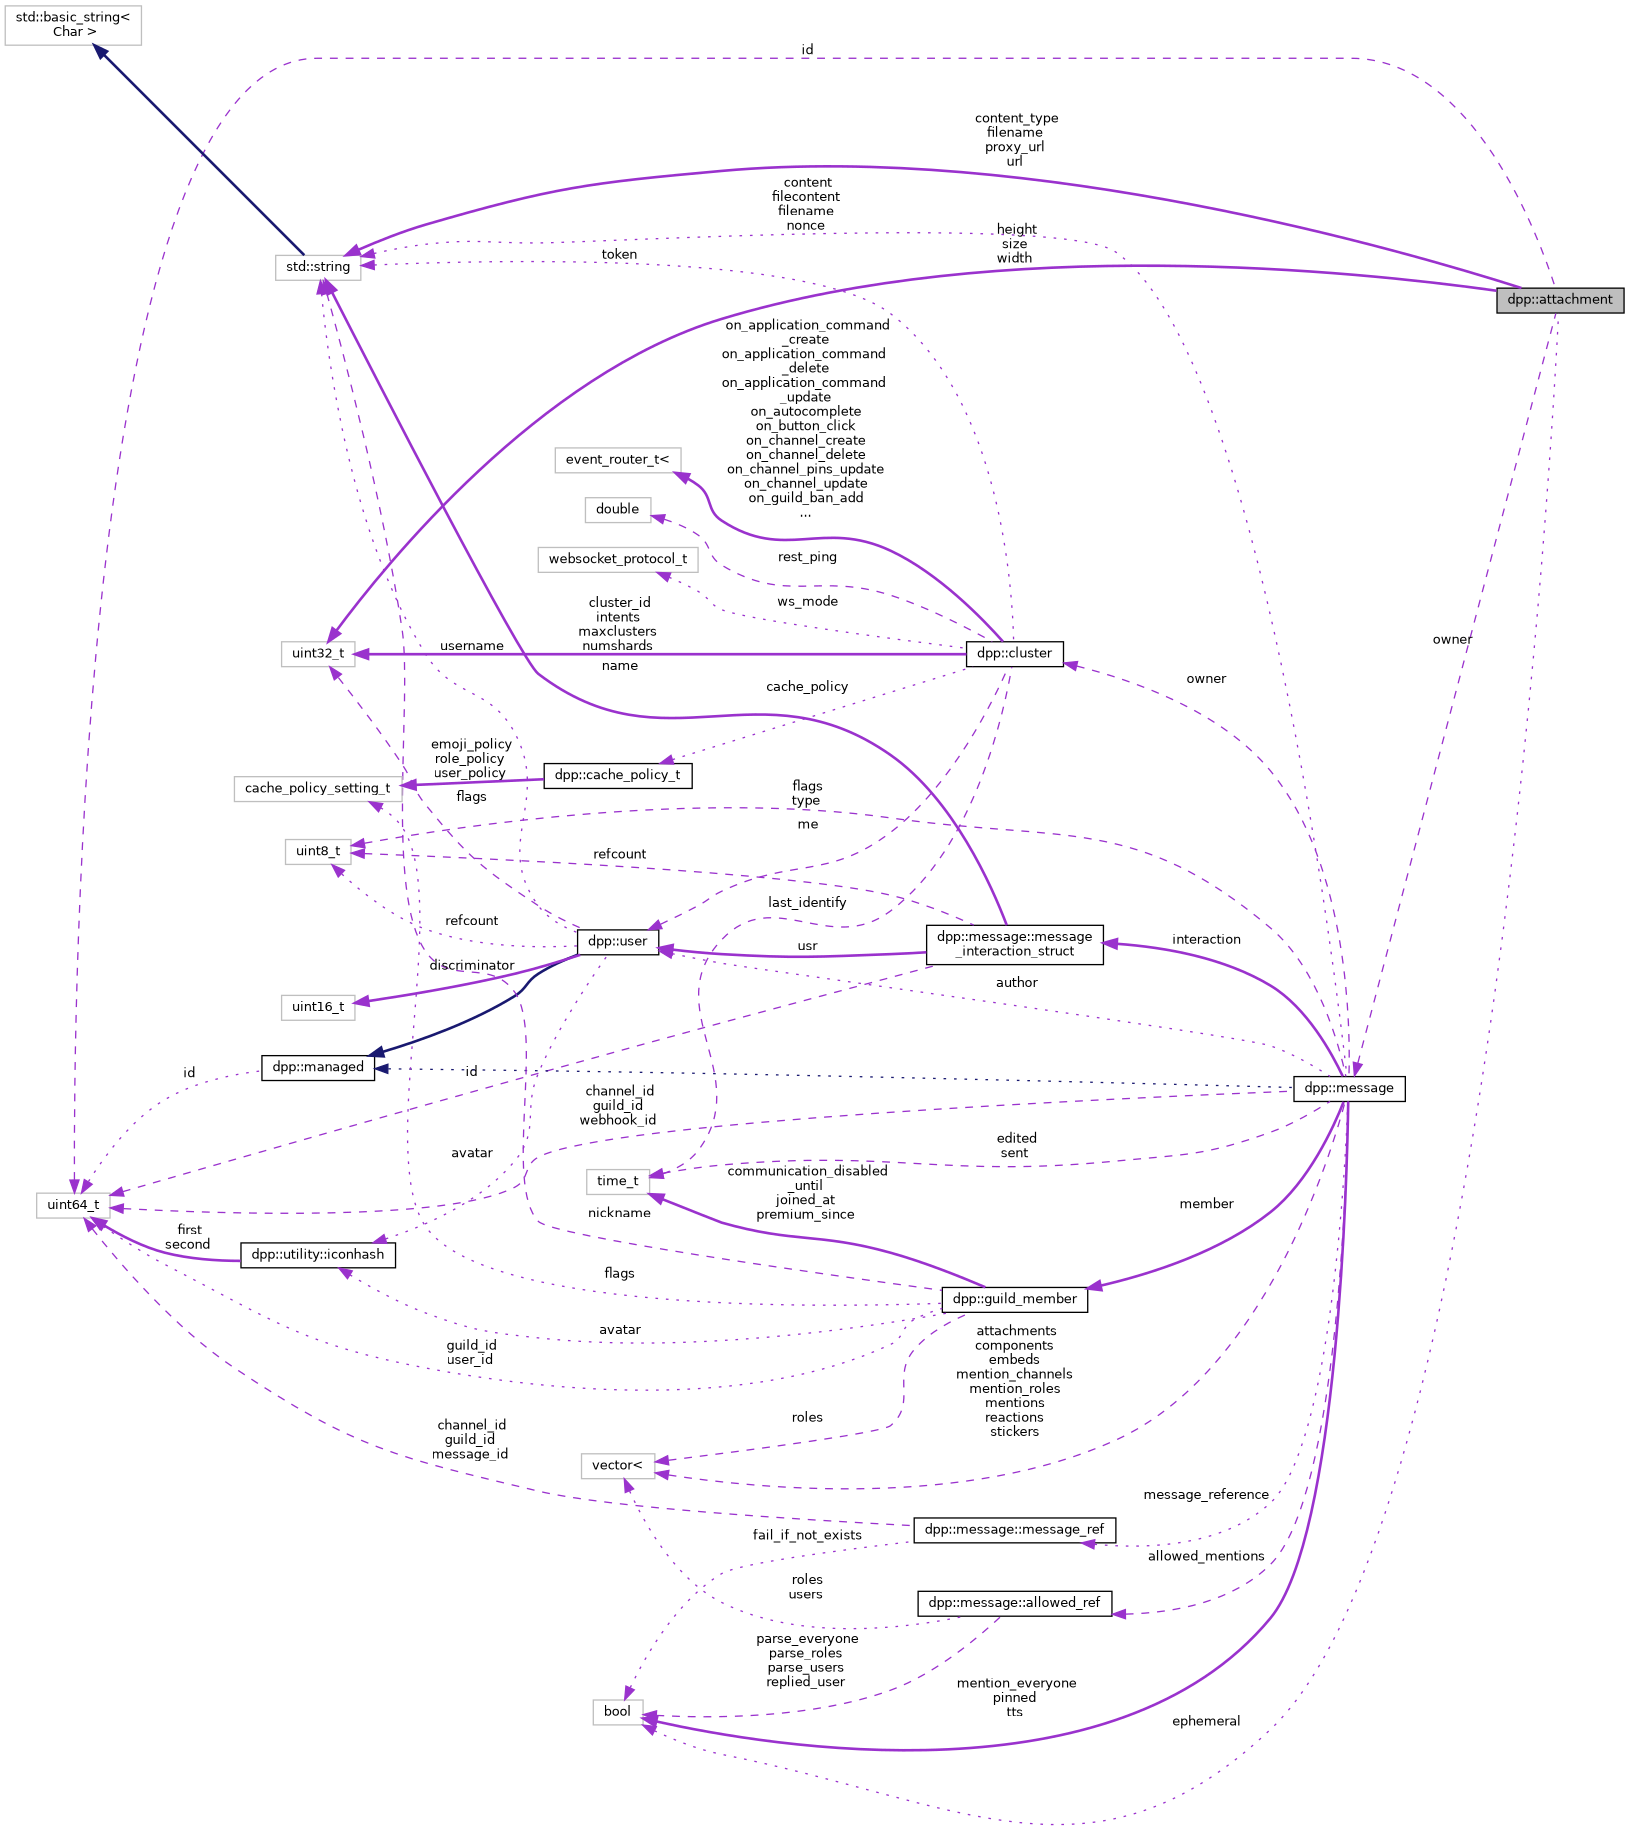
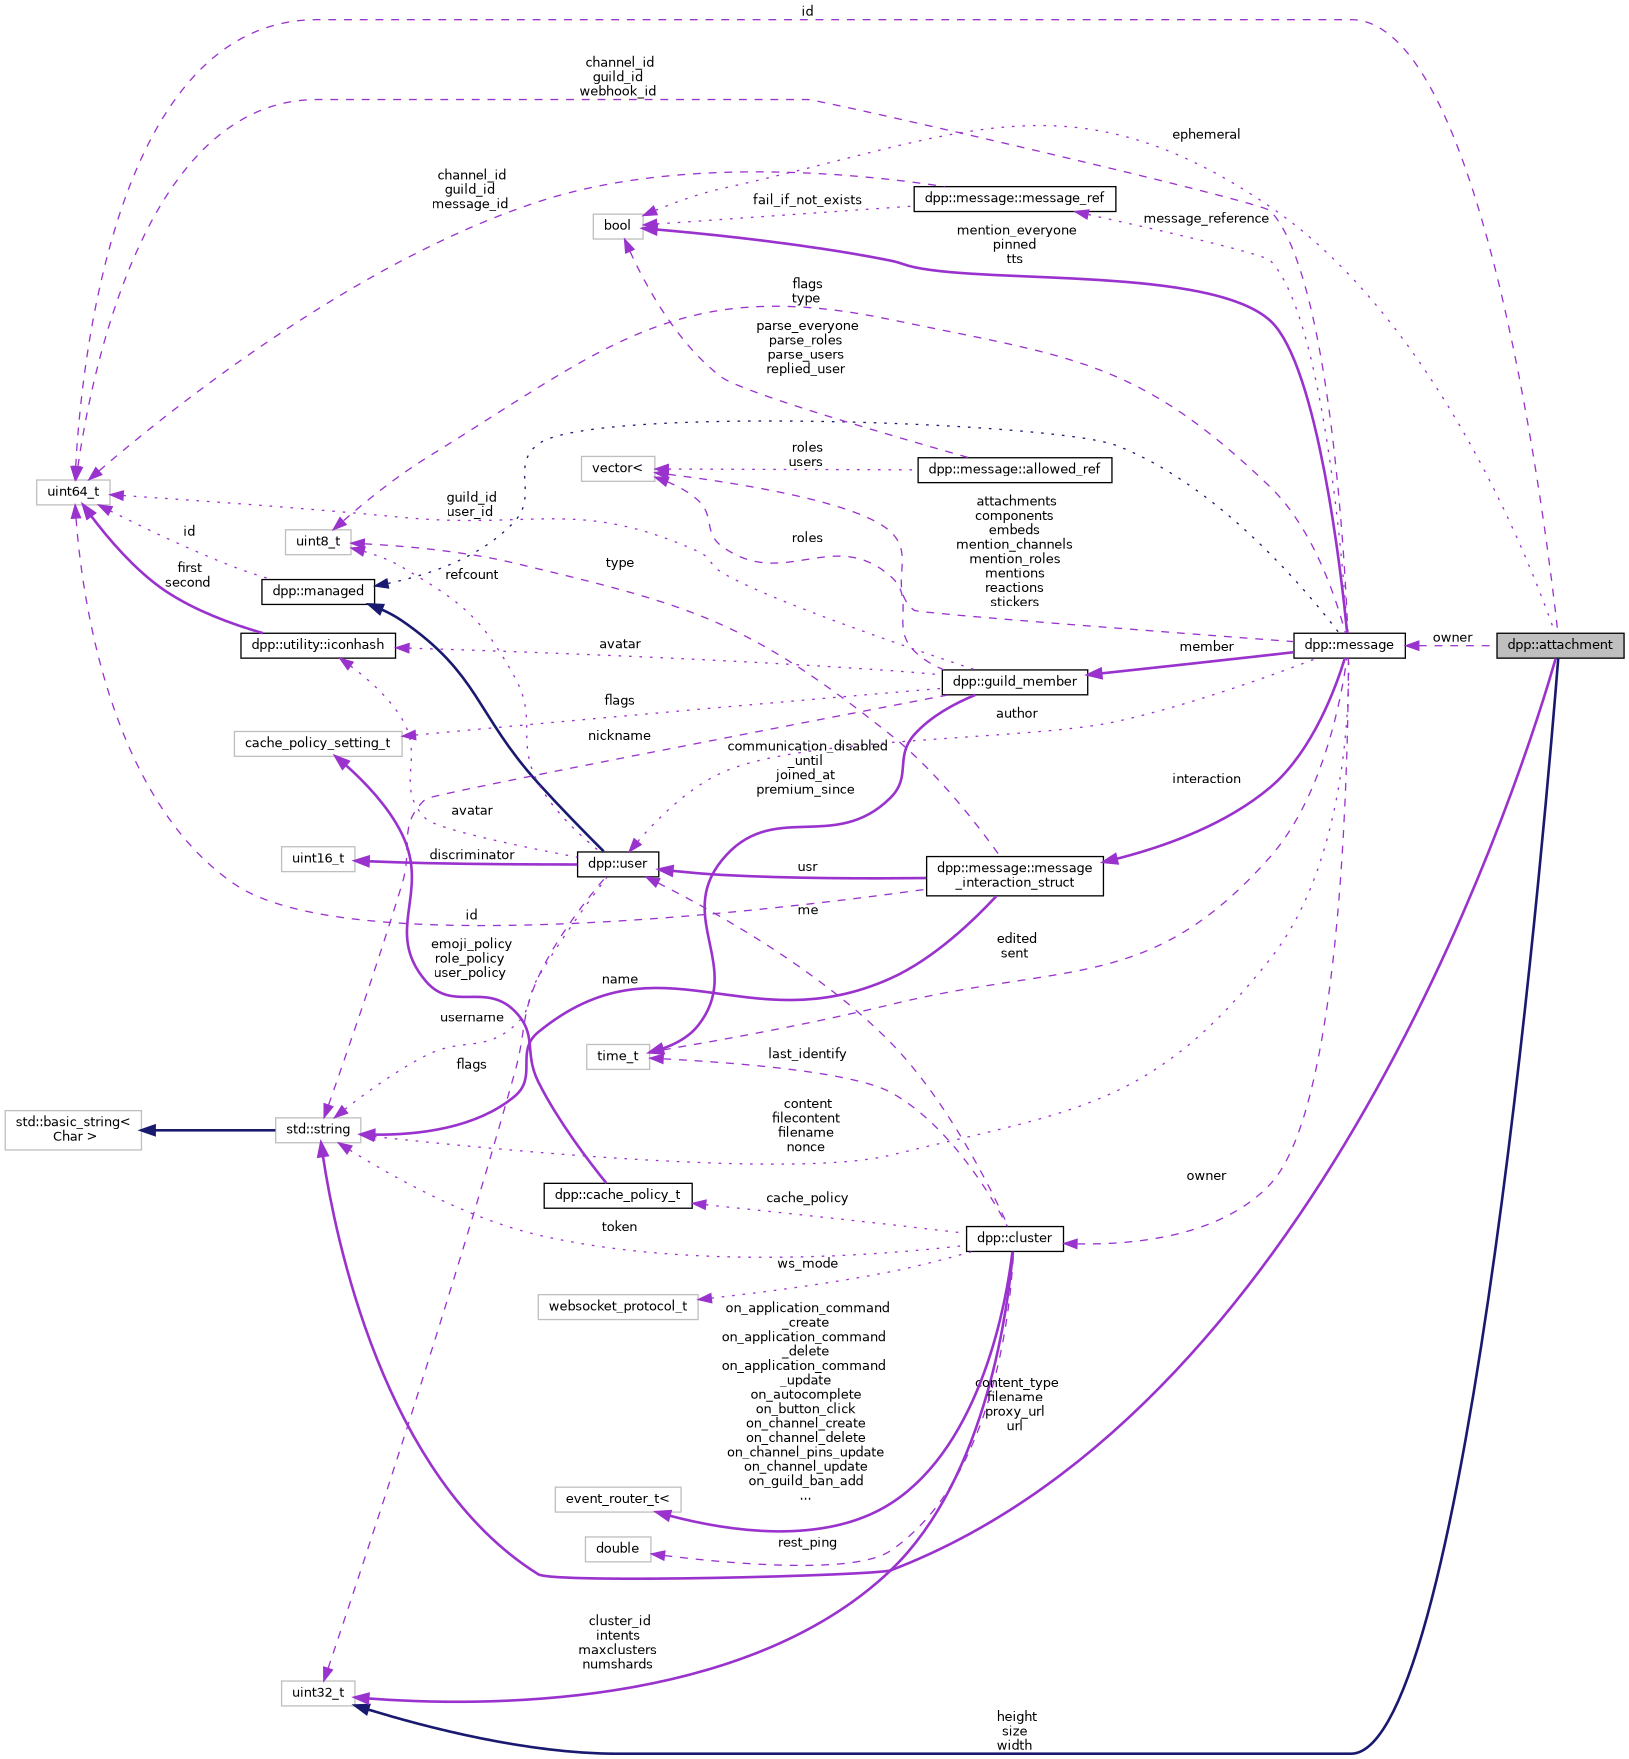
  digraph {
    rankdir=LR
    node [color=grey75 fontname=Helvetica fontsize=10 shape=record]
    edge [color=darkorchid3 dir=back fontname=Helvetica fontsize=10 labelfontname=Helvetica labelfontsize=10 style=dashed]
    n1 [color=black fillcolor=grey75 fontcolor=black height=0.2 label="dpp::attachment" style=filled width=0.4]
    n2 [height=0.2 label=uint64_t width=0.4]
    n3 [color=black height=0.2 label="dpp::message" width=0.4]
    n4 [color=black height=0.2 label="dpp::managed" width=0.4]
    n5 [color=black height=0.2 label="dpp::utility::iconhash" width=0.4]
    n6 [color=black height=0.2 label="dpp::guild_member" width=0.4]
    n7 [color=black height=0.2 label="dpp::message::message_ref" width=0.4]
    n8 [color=black height=0.2 label="dpp::message::message\l_interaction_struct" width=0.4]
    n9 [color=black height=0.2 label="dpp::user" width=0.4]
    n10 [height=0.2 label=uint32_t width=0.4]
    n11 [color=black height=0.2 label="dpp::cluster" width=0.4]
    n12 [height=0.2 label="std::string" width=0.4]
    n13 [height=0.2 label="std::basic_string\<\l Char \>" width=0.4]
    n14 [height=0.2 label=bool width=0.4]
    n15 [color=black height=0.2 label="dpp::message::allowed_ref" width=0.4]
    n16 [height=0.2 label=uint16_t width=0.4]
    n17 [height=0.2 label=uint8_t width=0.4]
    n18 [height=0.2 label="vector\<" width=0.4]
    n19 [height=0.2 label=time_t width=0.4]
    n20 [height=0.2 label=double width=0.4]
    n21 [color=black height=0.2 label="dpp::cache_policy_t" width=0.4]
    n22 [height=0.2 label=cache_policy_setting_t width=0.4]
    n23 [height=0.2 label=websocket_protocol_t width=0.4]
    n24 [height=0.2 label="event_router_t\<" width=0.4]
    n2 -> n1 [label=" id"]
    n2 -> n3 [label=" channel_id\nguild_id\nwebhook_id"]
    n2 -> n4 [label=" id" style=dotted]
    n2 -> n5 [label=" first\nsecond" style=bold]
    n2 -> n6 [label=" guild_id\nuser_id" style=dotted]
    n2 -> n7 [label=" channel_id\nguild_id\nmessage_id"]
    n2 -> n8 [label=" id"]
    n3 -> n1 [label=" owner"]
    n4 -> n3 [color=midnightblue style=dotted]
    n4 -> n9 [color=midnightblue style=bold]
    n5 -> n6 [label=" avatar" style=dotted]
    n5 -> n9 [label=" avatar" style=dotted]
    n6 -> n3 [label=" member" style=bold]
    n7 -> n3 [label=" message_reference" style=dotted]
    n8 -> n3 [label=" interaction" style=bold]
    n9 -> n3 [label=" author" style=dotted]
    n9 -> n8 [label=" usr" style=bold]
    n9 -> n11 [label=" me"]
-   n10 -> n1 [label=" height\nsize\nwidth" style=bold]
+   n10 -> n1 [color=midnightblue label=" height\nsize\nwidth" style=bold]
    n10 -> n9 [label=" flags"]
    n10 -> n11 [label=" cluster_id\nintents\nmaxclusters\nnumshards" style=bold]
    n11 -> n3 [label=" owner"]
    n12 -> n1 [label=" content_type\nfilename\nproxy_url\nurl" style=bold]
    n12 -> n3 [label=" content\nfilecontent\nfilename\nnonce" style=dotted]
    n12 -> n6 [label=" nickname"]
    n12 -> n8 [label=" name" style=bold]
    n12 -> n9 [label=" username" style=dotted]
    n12 -> n11 [label=" token" style=dotted]
    n13 -> n12 [color=midnightblue style=bold]
    n14 -> n1 [label=" ephemeral" style=dotted]
    n14 -> n3 [label=" mention_everyone\npinned\ntts" style=bold]
    n14 -> n7 [label=" fail_if_not_exists" style=dotted]
    n14 -> n15 [label=" parse_everyone\nparse_roles\nparse_users\nreplied_user"]
-   n15 -> n3 [label=" allowed_mentions"]
    n16 -> n9 [label=" discriminator" style=bold]
    n17 -> n3 [label=" flags\ntype"]
-   n17 -> n8 [label=" refcount"]
+   n17 -> n8 [label=" type"]
    n17 -> n9 [label=" refcount" style=dotted]
    n18 -> n3 [label=" attachments\ncomponents\nembeds\nmention_channels\nmention_roles\nmentions\nreactions\nstickers"]
    n18 -> n6 [label=" roles"]
    n18 -> n15 [label=" roles\nusers" style=dotted]
    n19 -> n3 [label=" edited\nsent"]
    n19 -> n6 [label=" communication_disabled\l_until\njoined_at\npremium_since" style=bold]
    n19 -> n11 [label=" last_identify"]
    n20 -> n11 [label=" rest_ping"]
    n21 -> n11 [label=" cache_policy" style=dotted]
    n22 -> n6 [label=" flags" style=dotted]
    n22 -> n21 [label=" emoji_policy\nrole_policy\nuser_policy" style=bold]
    n23 -> n11 [label=" ws_mode" style=dotted]
    n24 -> n11 [label=" on_application_command\l_create\non_application_command\l_delete\non_application_command\l_update\non_autocomplete\non_button_click\non_channel_create\non_channel_delete\non_channel_pins_update\non_channel_update\non_guild_ban_add\n..." style=bold]
  }
